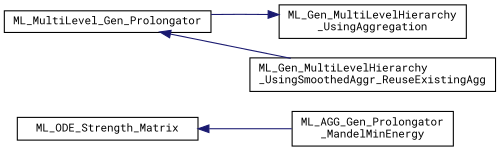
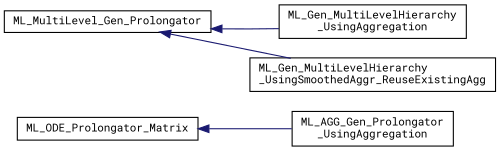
  digraph {
    fontname="Roboto Mono"
    rankdir=LR
    node [color=black fillcolor=white fontname="Roboto Mono" fontsize=10 shape=record style=filled]
    edge [color=midnightblue dir=back fontname="Roboto Mono" fontsize=10 labelfontname=Helvetica labelfontsize=10 style=solid]
-   n1 [height=0.2 label=ML_ODE_Strength_Matrix width=0.4]
-   n2 [height=0.2 label="ML_AGG_Gen_Prolongator\l_MandelMinEnergy" width=0.4]
+   n1 [height=0.2 label=ML_ODE_Prolongator_Matrix width=0.4]
+   n2 [height=0.2 label="ML_AGG_Gen_Prolongator\l_UsingAggregation" width=0.4]
    n3 [height=0.2 label=ML_MultiLevel_Gen_Prolongator width=0.4]
    n4 [height=0.2 label="ML_Gen_MultiLevelHierarchy\l_UsingAggregation" width=0.4]
    n5 [height=0.2 label="ML_Gen_MultiLevelHierarchy\l_UsingSmoothedAggr_ReuseExistingAgg" width=0.4]
    n1 -> n2
-   n4 -> n3
+   n3 -> n4
    n3 -> n5
  }
